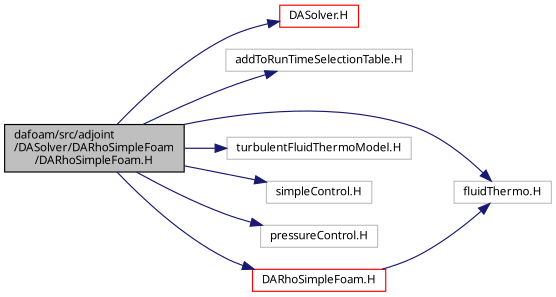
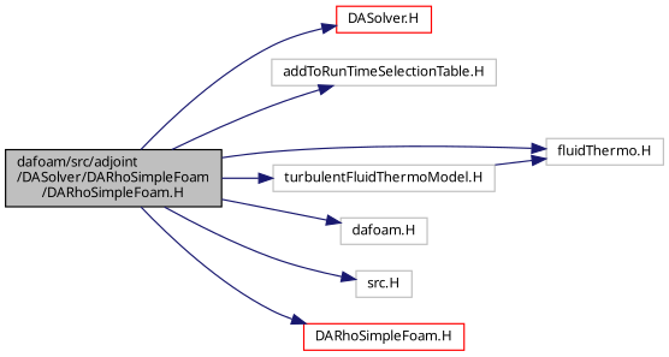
  digraph {
    fontname="Noto Sans"
    rankdir=LR
    node [color=grey75 fontname="Noto Sans" fontsize=10 shape=record]
    edge [color=midnightblue fontname="Noto Sans" fontsize=10 labelfontname=Helvetica labelfontsize=10 style=solid]
    n1 [color=black fillcolor=grey75 fontcolor=black height=0.2 label="dafoam/src/adjoint\l/DASolver/DARhoSimpleFoam\l/DARhoSimpleFoam.H" style=filled width=0.4]
    n2 [color=red height=0.2 label="DASolver.H" width=0.4]
    n3 [height=0.2 label="addToRunTimeSelectionTable.H" width=0.4]
    n4 [height=0.2 label="fluidThermo.H" width=0.4]
    n5 [height=0.2 label="turbulentFluidThermoModel.H" width=0.4]
-   n6 [height=0.2 label="simpleControl.H" width=0.4]
-   n7 [height=0.2 label="pressureControl.H" width=0.4]
+   n6 [height=0.2 label="dafoam.H" width=0.4]
+   n7 [height=0.2 label="src.H" width=0.4]
    n8 [color=red height=0.2 label="DARhoSimpleFoam.H" width=0.4]
    n1 -> n2
    n1 -> n3
    n1 -> n4
    n1 -> n5
    n1 -> n6
    n1 -> n7
    n1 -> n8
-   n8 -> n4
+   n5 -> n4
  }
